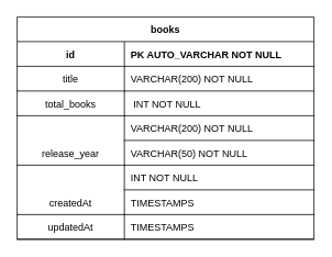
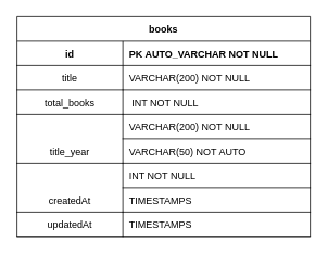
  <mxCell id="0" />
  <mxCell id="1" parent="0" />
  <mxCell id="2" value="books" style="shape=table;startSize=30;container=1;collapsible=1;childLayout=tableLayout;fixedRows=1;rowLines=0;fontStyle=1;align=center;resizeLast=1;noLabel=0;" parent="1" vertex="1"><mxGeometry x="20" y="20" width="360" height="270" as="geometry" /></mxCell>
  <mxCell id="3" value="" style="shape=partialRectangle;collapsible=0;dropTarget=0;pointerEvents=0;fillColor=none;top=0;left=0;bottom=1;right=0;points=[[0,0.5],[1,0.5]];portConstraint=eastwest;noLabel=0;" parent="2" vertex="1"><mxGeometry y="30" width="360" height="30" as="geometry" /></mxCell>
  <mxCell id="4" value="id" style="shape=partialRectangle;connectable=0;fillColor=none;top=0;left=0;bottom=0;right=0;fontStyle=1;overflow=hidden;noLabel=0;" parent="3" vertex="1"><mxGeometry width="130" height="30" as="geometry"><mxRectangle width="130" height="30" as="alternateBounds" /></mxGeometry></mxCell>
  <mxCell id="5" value="PK AUTO_VARCHAR NOT NULL" style="shape=partialRectangle;connectable=0;fillColor=none;top=0;left=0;bottom=0;right=0;align=left;spacingLeft=6;fontStyle=1;overflow=hidden;noLabel=0;" parent="3" vertex="1"><mxGeometry x="130" width="230" height="30" as="geometry"><mxRectangle width="230" height="30" as="alternateBounds" /></mxGeometry></mxCell>
  <mxCell id="6" value="" style="shape=partialRectangle;collapsible=0;dropTarget=0;pointerEvents=0;fillColor=none;top=0;left=0;bottom=0;right=0;points=[[0,0.5],[1,0.5]];portConstraint=eastwest;noLabel=0;" parent="2" vertex="1"><mxGeometry y="60" width="360" height="30" as="geometry" /></mxCell>
  <mxCell id="7" value="title" style="shape=partialRectangle;connectable=0;fillColor=none;top=0;left=0;bottom=1;right=0;editable=1;overflow=hidden;noLabel=0;" parent="6" vertex="1"><mxGeometry width="130" height="30" as="geometry"><mxRectangle width="130" height="30" as="alternateBounds" /></mxGeometry></mxCell>
  <mxCell id="8" value="VARCHAR(200) NOT NULL" style="shape=partialRectangle;connectable=0;fillColor=none;top=0;left=0;bottom=1;right=0;align=left;spacingLeft=6;overflow=hidden;noLabel=0;" parent="6" vertex="1"><mxGeometry x="130" width="230" height="30" as="geometry"><mxRectangle width="230" height="30" as="alternateBounds" /></mxGeometry></mxCell>
  <mxCell id="9" value="" style="shape=partialRectangle;collapsible=0;dropTarget=0;pointerEvents=0;fillColor=none;top=0;left=0;bottom=0;right=0;points=[[0,0.5],[1,0.5]];portConstraint=eastwest;noLabel=0;" parent="2" vertex="1"><mxGeometry y="90" width="360" height="30" as="geometry" /></mxCell>
  <mxCell id="10" value="total_books" style="shape=partialRectangle;connectable=0;fillColor=none;top=0;left=0;bottom=1;right=0;editable=1;overflow=hidden;noLabel=0;" parent="9" vertex="1"><mxGeometry width="130" height="30" as="geometry"><mxRectangle width="130" height="30" as="alternateBounds" /></mxGeometry></mxCell>
  <mxCell id="11" value=" INT NOT NULL" style="shape=partialRectangle;connectable=0;fillColor=none;top=0;left=0;bottom=1;right=0;align=left;spacingLeft=6;overflow=hidden;noLabel=0;" parent="9" vertex="1"><mxGeometry x="130" width="230" height="30" as="geometry"><mxRectangle width="230" height="30" as="alternateBounds" /></mxGeometry></mxCell>
  <mxCell id="12" value="" style="shape=partialRectangle;collapsible=0;dropTarget=0;pointerEvents=0;fillColor=none;top=0;left=0;bottom=0;right=0;points=[[0,0.5],[1,0.5]];portConstraint=eastwest;noLabel=0;" parent="2" vertex="1"><mxGeometry y="120" width="360" height="30" as="geometry" /></mxCell>
  <mxCell id="13" value="VARCHAR(200) NOT NULL" style="shape=partialRectangle;connectable=0;fillColor=none;top=0;left=0;bottom=1;right=0;align=left;spacingLeft=6;overflow=hidden;noLabel=0;" parent="12" vertex="1"><mxGeometry x="130" width="230" height="30" as="geometry"><mxRectangle width="230" height="30" as="alternateBounds" /></mxGeometry></mxCell>
  <mxCell id="14" value="" style="shape=partialRectangle;collapsible=0;dropTarget=0;pointerEvents=0;fillColor=none;top=0;left=0;bottom=0;right=0;points=[[0,0.5],[1,0.5]];portConstraint=eastwest;noLabel=0;" parent="2" vertex="1"><mxGeometry y="150" width="360" height="30" as="geometry" /></mxCell>
- <mxCell id="15" value="release_year" style="shape=partialRectangle;connectable=0;fillColor=none;top=0;left=0;bottom=1;right=0;editable=1;overflow=hidden;noLabel=0;" parent="14" vertex="1"><mxGeometry width="130" height="30" as="geometry"><mxRectangle width="130" height="30" as="alternateBounds" /></mxGeometry></mxCell>
- <mxCell id="16" value="VARCHAR(50) NOT NULL" style="shape=partialRectangle;connectable=0;fillColor=none;top=0;left=0;bottom=1;right=0;align=left;spacingLeft=6;overflow=hidden;noLabel=0;" parent="14" vertex="1"><mxGeometry x="130" width="230" height="30" as="geometry"><mxRectangle width="230" height="30" as="alternateBounds" /></mxGeometry></mxCell>
+ <mxCell id="15" value="title_year" style="shape=partialRectangle;connectable=0;fillColor=none;top=0;left=0;bottom=1;right=0;editable=1;overflow=hidden;noLabel=0;" parent="14" vertex="1"><mxGeometry width="130" height="30" as="geometry"><mxRectangle width="130" height="30" as="alternateBounds" /></mxGeometry></mxCell>
+ <mxCell id="16" value="VARCHAR(50) NOT AUTO" style="shape=partialRectangle;connectable=0;fillColor=none;top=0;left=0;bottom=1;right=0;align=left;spacingLeft=6;overflow=hidden;noLabel=0;" parent="14" vertex="1"><mxGeometry x="130" width="230" height="30" as="geometry"><mxRectangle width="230" height="30" as="alternateBounds" /></mxGeometry></mxCell>
  <mxCell id="17" value="" style="shape=partialRectangle;collapsible=0;dropTarget=0;pointerEvents=0;fillColor=none;top=0;left=0;bottom=0;right=0;points=[[0,0.5],[1,0.5]];portConstraint=eastwest;noLabel=0;" parent="2" vertex="1"><mxGeometry y="180" width="360" height="30" as="geometry" /></mxCell>
  <mxCell id="18" value="INT NOT NULL" style="shape=partialRectangle;connectable=0;fillColor=none;top=0;left=0;bottom=1;right=0;align=left;spacingLeft=6;overflow=hidden;noLabel=0;" parent="17" vertex="1"><mxGeometry x="130" width="230" height="30" as="geometry"><mxRectangle width="230" height="30" as="alternateBounds" /></mxGeometry></mxCell>
  <mxCell id="19" value="" style="shape=partialRectangle;collapsible=0;dropTarget=0;pointerEvents=0;fillColor=none;top=0;left=0;bottom=0;right=0;points=[[0,0.5],[1,0.5]];portConstraint=eastwest;noLabel=0;" vertex="1" parent="2"><mxGeometry y="210" width="360" height="30" as="geometry" /></mxCell>
  <mxCell id="20" value="createdAt" style="shape=partialRectangle;connectable=0;fillColor=none;top=0;left=0;bottom=1;right=0;editable=1;overflow=hidden;noLabel=0;" vertex="1" parent="19"><mxGeometry width="130" height="30" as="geometry"><mxRectangle width="130" height="30" as="alternateBounds" /></mxGeometry></mxCell>
  <mxCell id="21" value="TIMESTAMPS" style="shape=partialRectangle;connectable=0;fillColor=none;top=0;left=0;bottom=1;right=0;align=left;spacingLeft=6;overflow=hidden;noLabel=0;" vertex="1" parent="19"><mxGeometry x="130" width="230" height="30" as="geometry"><mxRectangle width="230" height="30" as="alternateBounds" /></mxGeometry></mxCell>
  <mxCell id="22" value="" style="shape=partialRectangle;collapsible=0;dropTarget=0;pointerEvents=0;fillColor=none;top=0;left=0;bottom=0;right=0;points=[[0,0.5],[1,0.5]];portConstraint=eastwest;noLabel=0;" vertex="1" parent="2"><mxGeometry y="240" width="360" height="30" as="geometry" /></mxCell>
  <mxCell id="23" value="updatedAt" style="shape=partialRectangle;connectable=0;fillColor=none;top=0;left=0;bottom=1;right=0;editable=1;overflow=hidden;noLabel=0;" vertex="1" parent="22"><mxGeometry width="130" height="30" as="geometry"><mxRectangle width="130" height="30" as="alternateBounds" /></mxGeometry></mxCell>
  <mxCell id="24" value="TIMESTAMPS" style="shape=partialRectangle;connectable=0;fillColor=none;top=0;left=0;bottom=1;right=0;align=left;spacingLeft=6;overflow=hidden;noLabel=0;" vertex="1" parent="22"><mxGeometry x="130" width="230" height="30" as="geometry"><mxRectangle width="230" height="30" as="alternateBounds" /></mxGeometry></mxCell>
